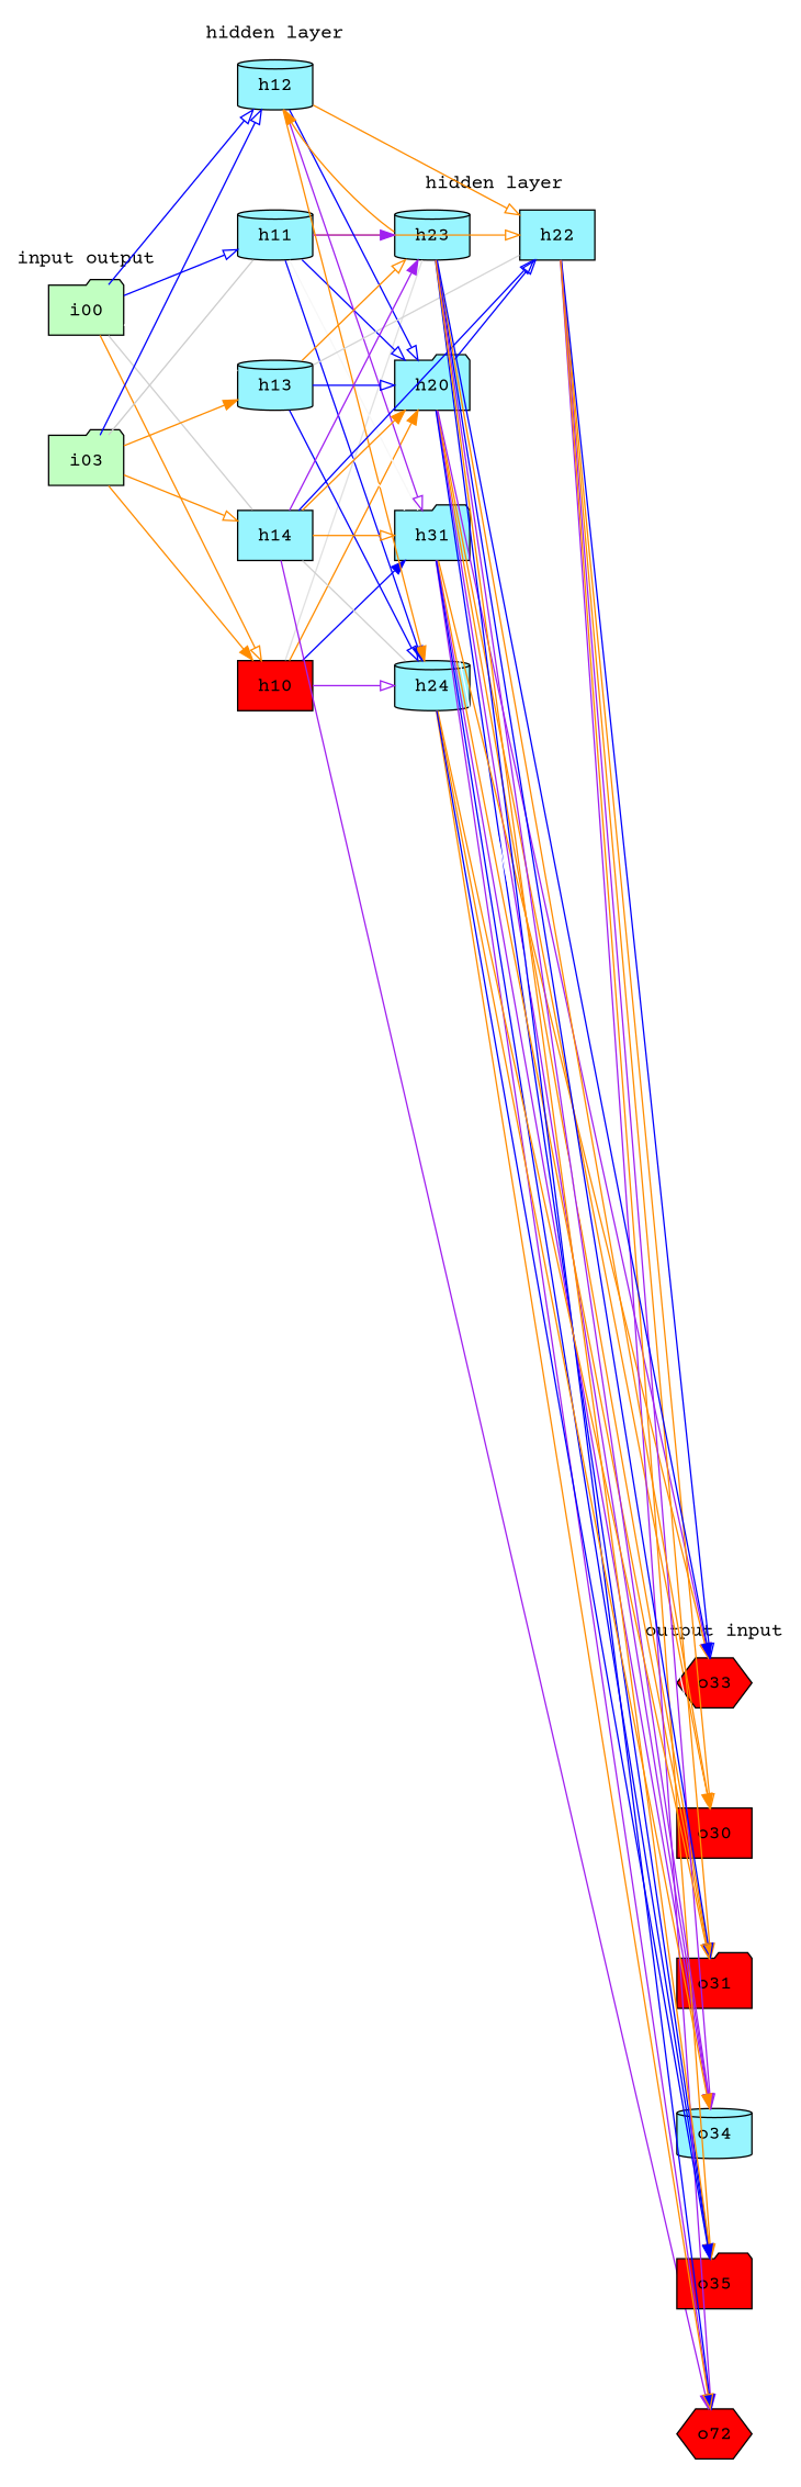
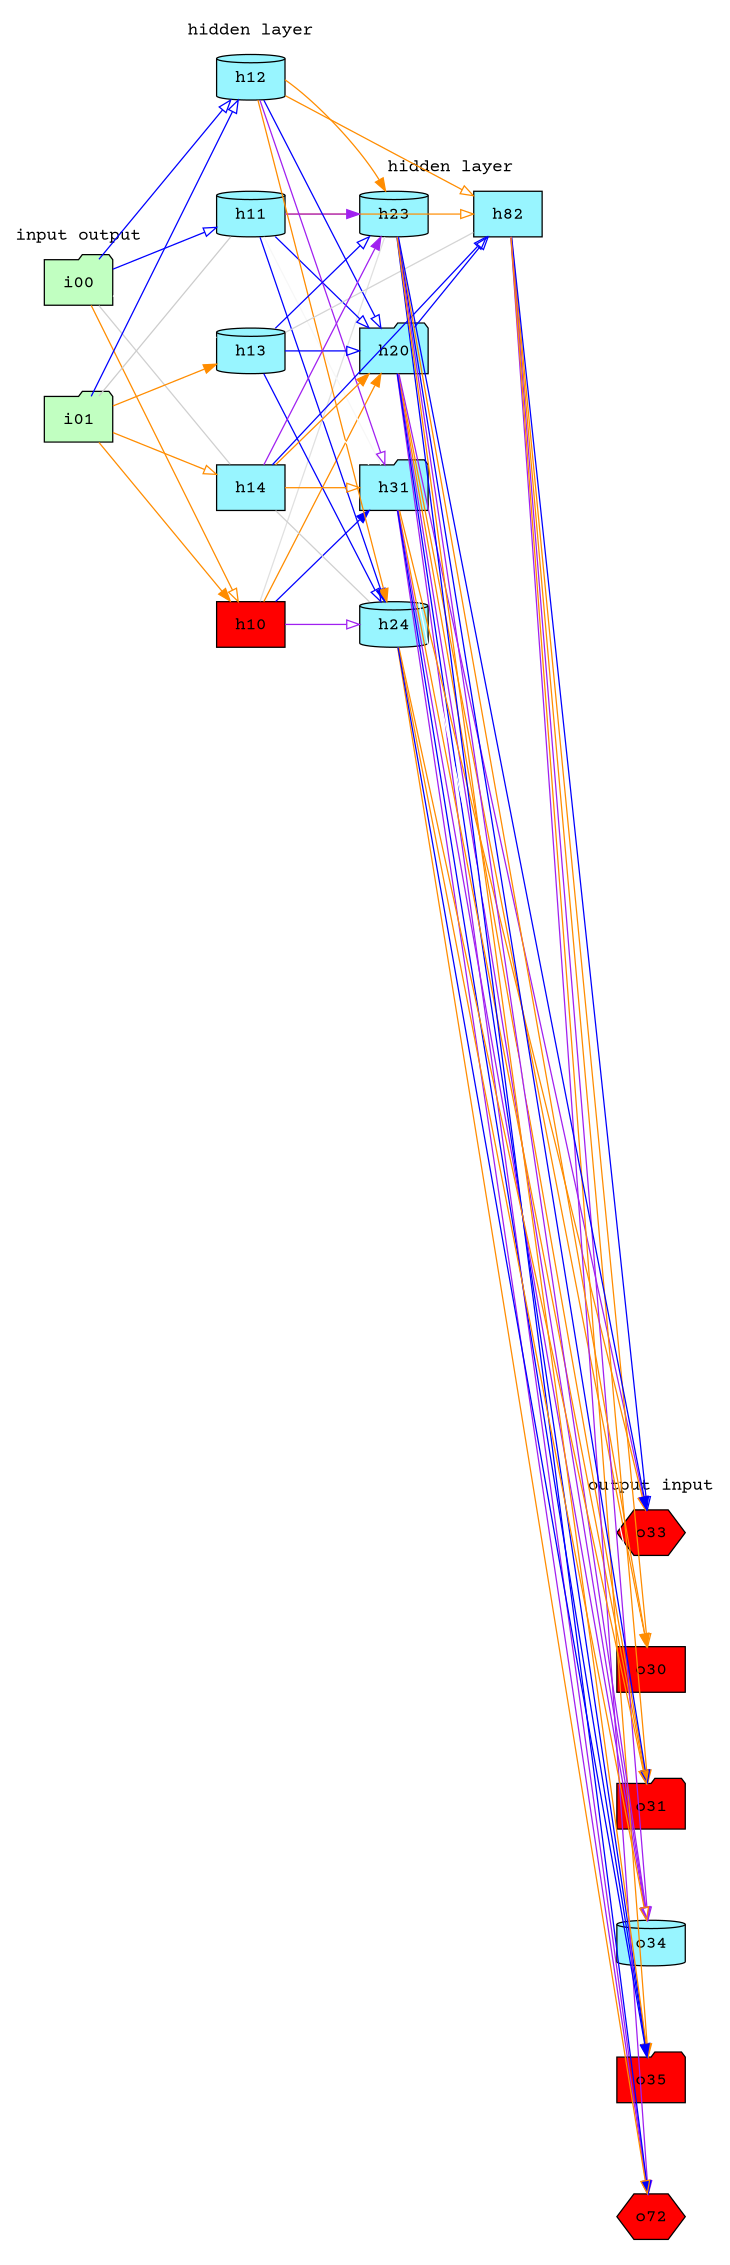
  digraph {
    fontname="Courier Prime"
    nodesep=1
    penwidth=0
    rankdir=LR
    splines=line
    node [fillcolor=cadetblue1 fixedsize=true fontname="Courier Prime" shape=folder style=filled]
    edge [arrowhead=onormal color=darkorange fontname="Courier Prime" labeldistance=4]
    i00 [fillcolor=darkseagreen1]
-   i01 [fillcolor=darkseagreen1 label=i03]
+   i01 [fillcolor=darkseagreen1]
    h10 [fillcolor=red1 shape=box]
    h11 [shape=cylinder]
    h12 [shape=cylinder]
    h13 [shape=cylinder]
    h14 [shape=box]
    h20
    n9 [label=h31]
-   h22 [shape=box]
+   h22 [shape=box label=h82]
    h23 [shape=cylinder]
    h24 [shape=cylinder]
    o30 [fillcolor=red1 shape=box]
    o31 [fillcolor=red1]
    n15 [fillcolor=red1 label=o72 shape=hexagon]
    o33 [fillcolor=red1 shape=hexagon]
    o34 [shape=cylinder]
    o35 [fillcolor=red1]
    subgraph cluster_1 {
      label="input output"
      rank=same
      i00
      i01
    }
    subgraph cluster_2 {
      label="hidden layer"
      rank=same
      h10
      h11
      h12
      h13
      h14
    }
    subgraph cluster_3 {
      label="hidden layer"
      rank=same
      h20
      n9
      h22
      h23
      h24
    }
    subgraph cluster_4 {
      label="output input"
      rank=same
      o30
      o31
      n15
      o33
      o34
      o35
    }
    i00 -> h10
    i00 -> h11 [color=blue]
    i00 -> h12 [color=blue]
    i00 -> h13 [arrowhead=none color=gray100]
    i00 -> h14 [arrowhead=none color=gray81]
    i01 -> h10 [arrowhead=normal]
    i01 -> h11 [arrowhead=none color=gray80]
    i01 -> h12 [color=blue]
    i01 -> h13 [arrowhead=normal]
    i01 -> h14
    h10 -> h20 [arrowhead=normal]
    h10 -> n9 [arrowhead=normal color=blue]
    h10 -> h23 [arrowhead=none color=gray88]
    h10 -> h24 [color=purple]
    h11 -> h20 [color=blue]
    h11 -> n9 [arrowhead=none color=gray97]
    h11 -> h22
    h11 -> h23 [arrowhead=normal color=purple]
    h11 -> h24 [arrowhead=normal color=blue]
    h12 -> h20 [color=blue]
    h12 -> n9 [color=purple]
    h12 -> h22
-   h23 -> h12 [arrowhead=normal]
+   h12 -> h23 [arrowhead=normal]
    h12 -> h24 [arrowhead=normal]
    h13 -> h20 [color=blue]
    h13 -> n9 [arrowhead=none color=gray100]
    h13 -> h22 [arrowhead=none color=gray83]
-   h13 -> h23
+   h13 -> h23 [color=blue]
    h13 -> h24 [color=blue]
    h14 -> h20 [arrowhead=normal]
    h14 -> n9
    h14 -> h22 [color=blue]
    h14 -> h23 [arrowhead=normal color=purple]
    h14 -> h24 [arrowhead=none color=gray81]
    h20 -> h22 [color=blue]
    h20 -> o30 [arrowhead=normal]
    h20 -> o31
-   h14 -> n15 [arrowhead=normal color=purple]
+   h20 -> n15 [arrowhead=normal color=purple]
    h20 -> o33 [color=purple]
    h20 -> o34 [color=purple]
    h20 -> o35 [color=blue]
    n9 -> o30 [arrowhead=none color=gray100]
    n9 -> o31
    n9 -> n15 [color=purple]
    n9 -> o33
    n9 -> o34 [color=purple]
    n9 -> o35 [color=blue]
    h22 -> o30
    h22 -> o31 [arrowhead=normal]
    h22 -> n15 [color=purple]
    h22 -> o33 [color=blue]
    h22 -> o34 [color=purple]
    h22 -> o35 [arrowhead=normal]
    h23 -> o30 [arrowhead=normal]
    h23 -> o31 [color=blue]
    h23 -> n15 [arrowhead=normal color=blue]
    h23 -> o33 [arrowhead=normal color=blue]
    h23 -> o34 [color=purple]
    h23 -> o35
    h24 -> o31
    h24 -> n15
-   h24 -> o34 [arrowhead=normal]
+   h24 -> o34
    h24 -> o35 [arrowhead=normal color=blue]
  }
